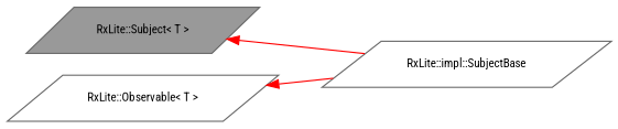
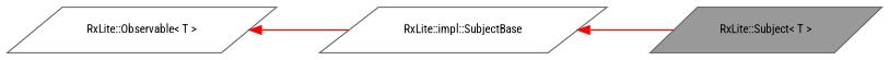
  digraph {
    fontname="Roboto Condensed"
    rankdir=LR
    node [color=gray40 fillcolor=white fontname="Roboto Condensed" fontsize=10 shape=parallelogram style=filled]
    edge [color=red dir=back fontname="Roboto Condensed" fontsize=10 labelfontname=Helvetica labelfontsize=10 style=solid]
    n1 [fillcolor=grey60 fontcolor=black height=0.2 label="RxLite::Subject\< T \>" width=0.4]
    n2 [height=0.2 label="RxLite::impl::SubjectBase" width=0.4]
    n3 [height=0.2 label="RxLite::Observable\< T \>" width=0.4]
-   n1 -> n2
+   n2 -> n1
    n3 -> n2
  }
